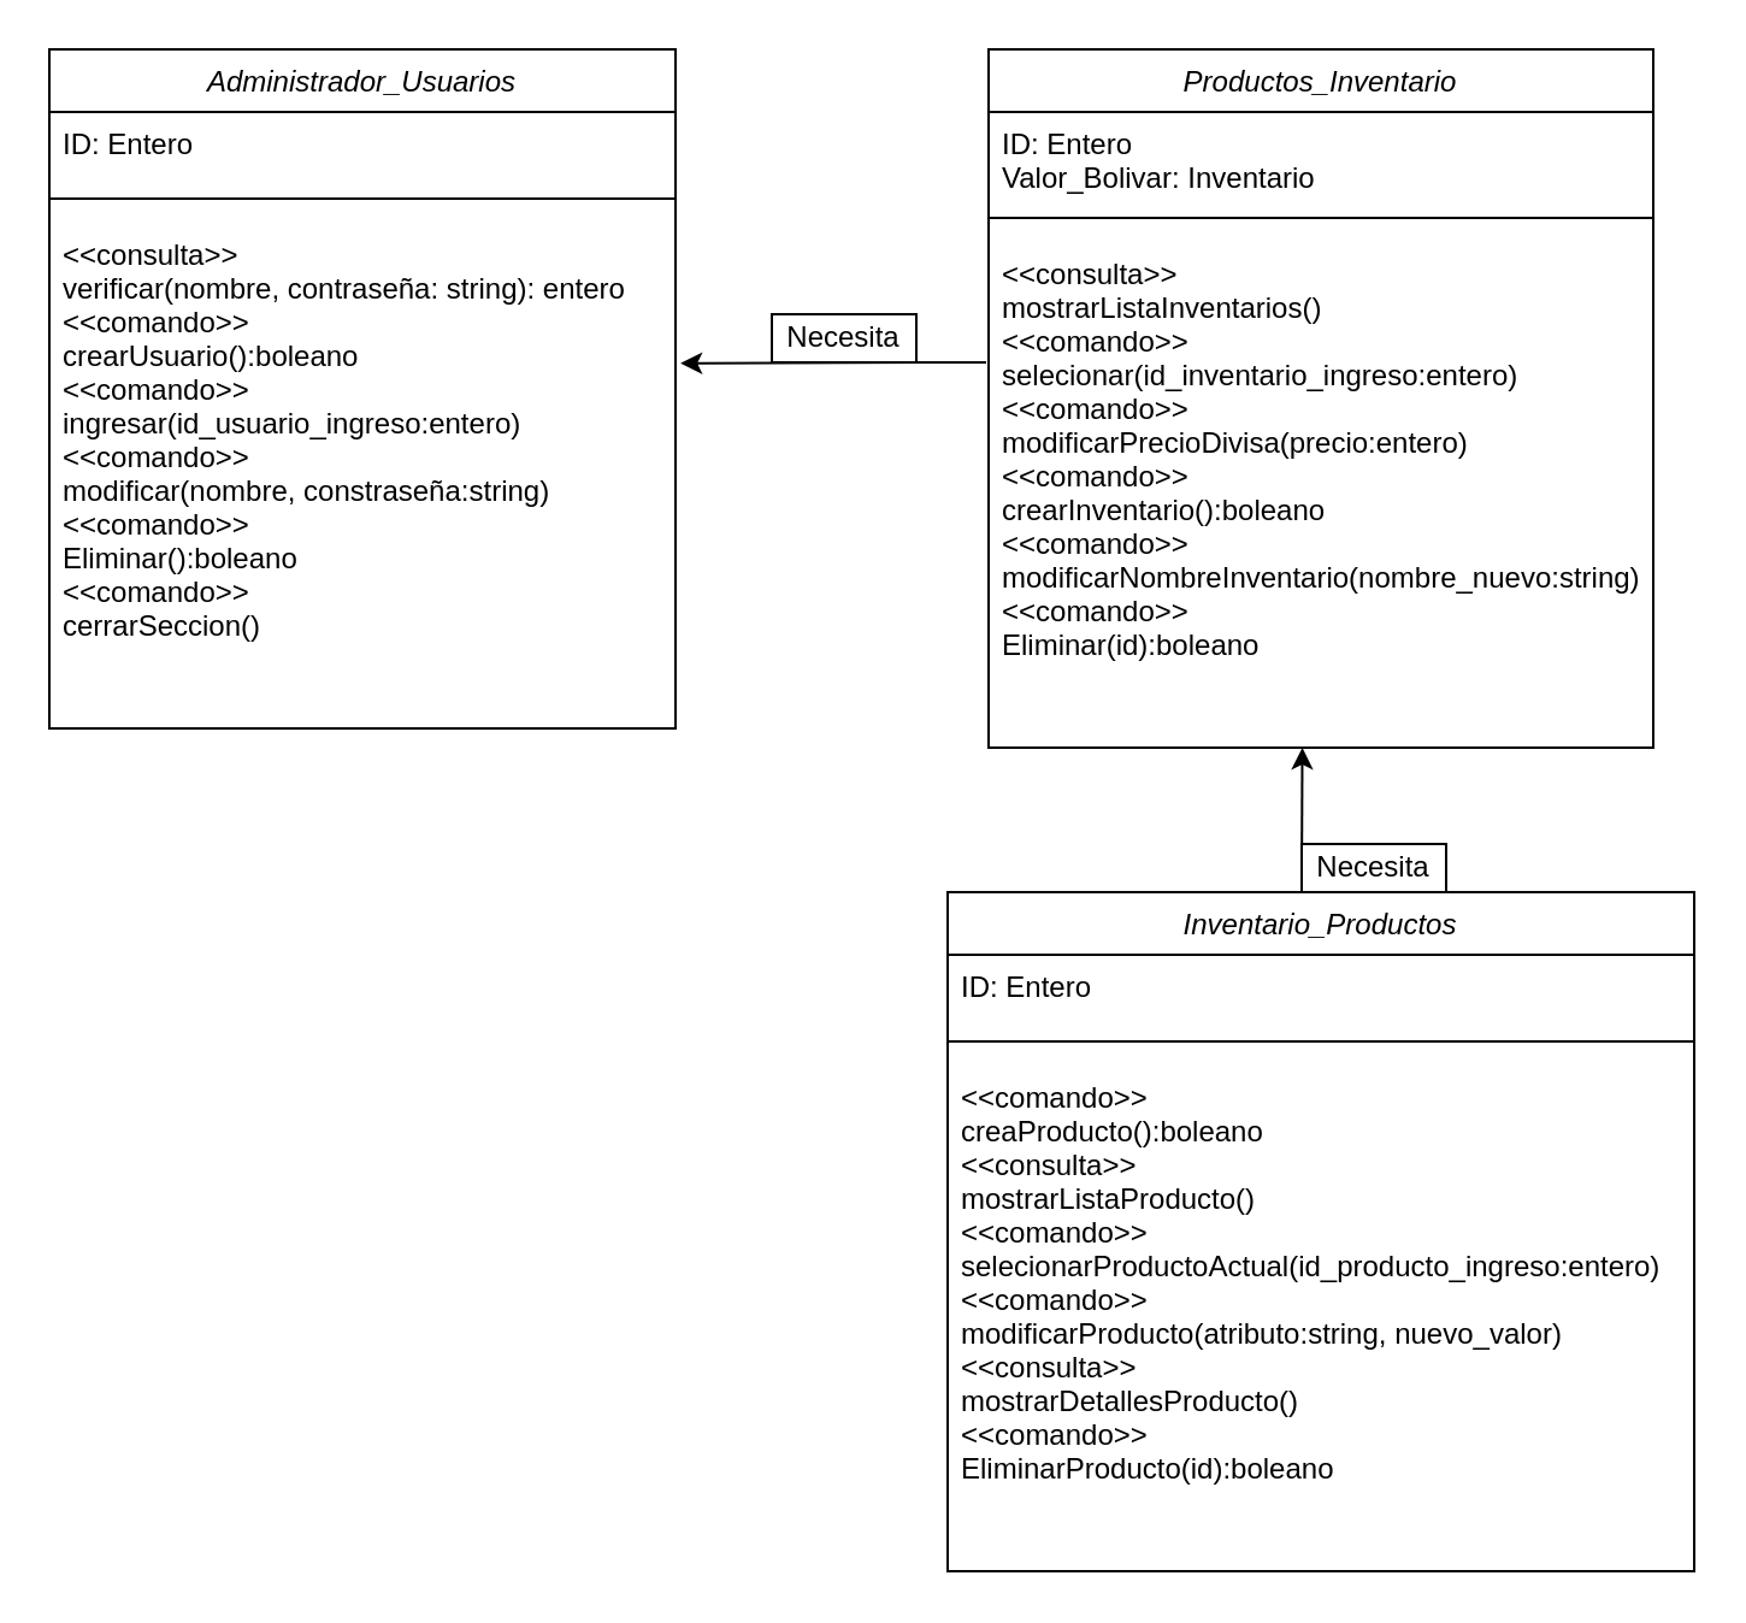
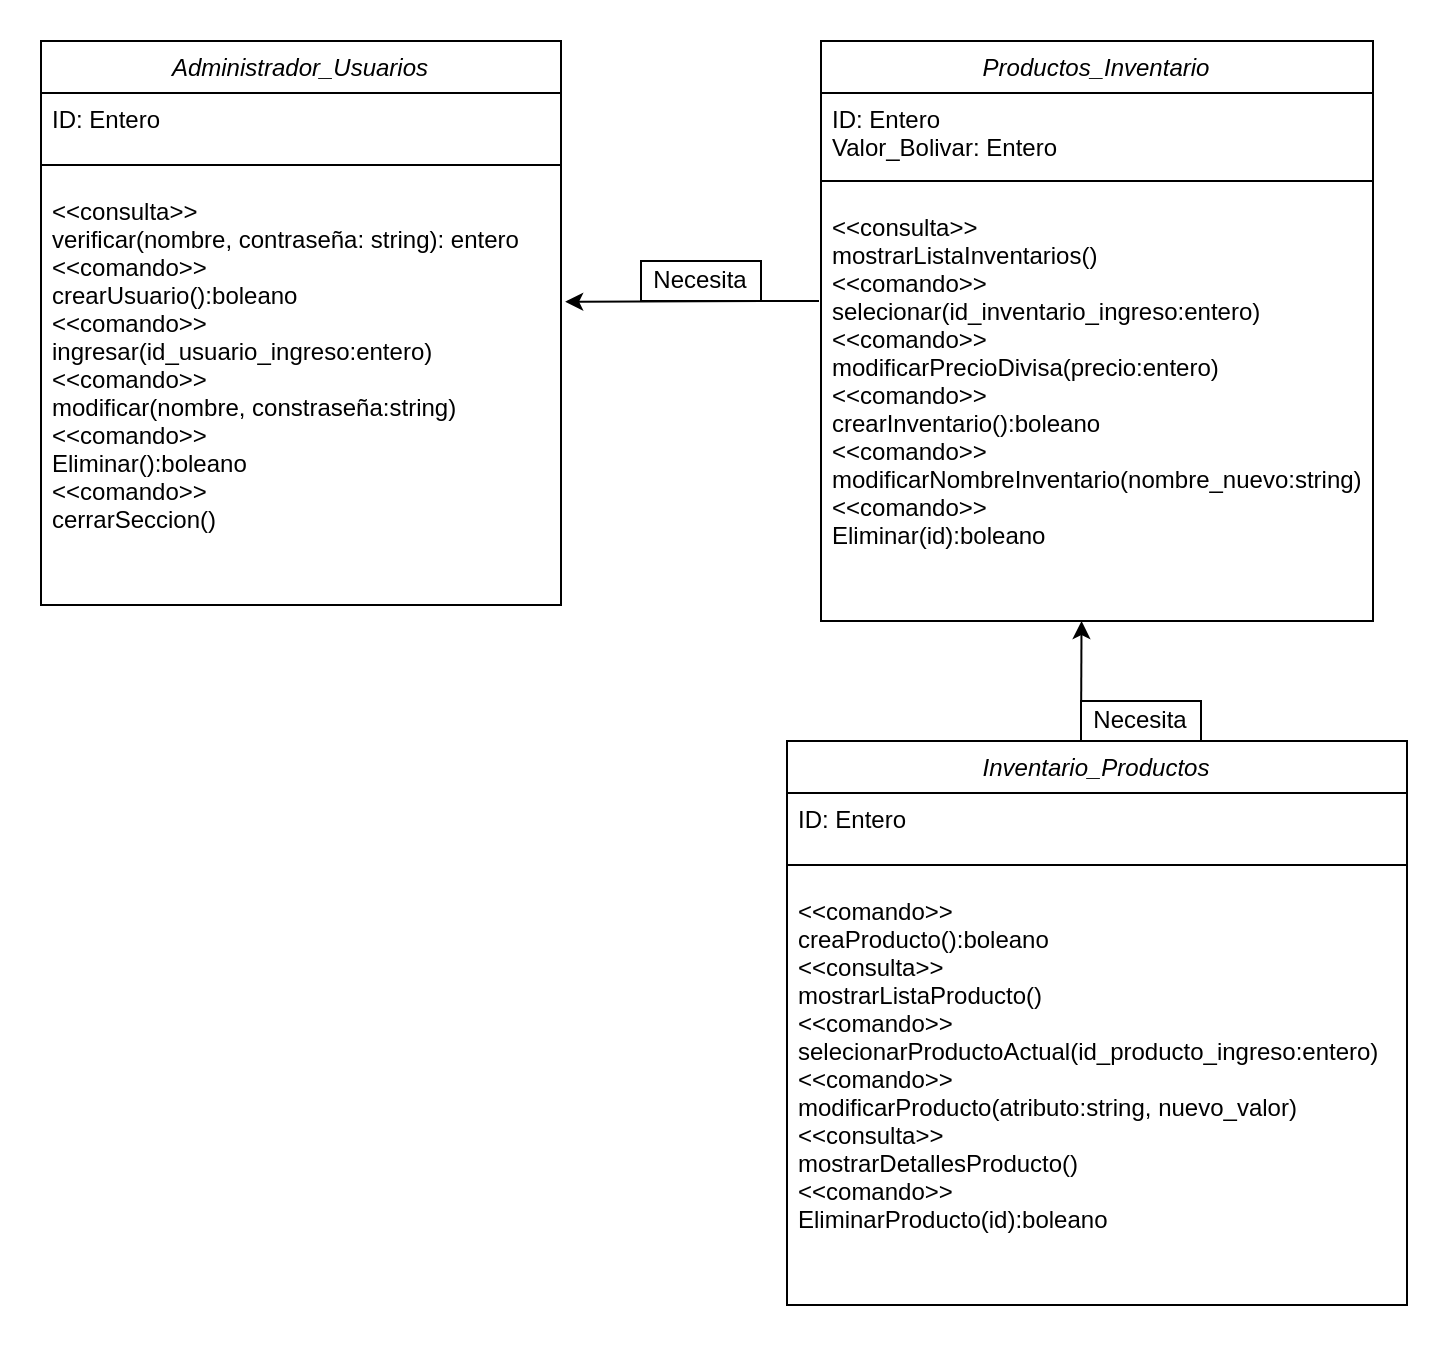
  <mxCell id="0" />
  <mxCell id="1" parent="0" />
  <mxCell id="2" value="Administrador_Usuarios" style="swimlane;fontStyle=2;align=center;verticalAlign=top;childLayout=stackLayout;horizontal=1;startSize=26;horizontalStack=0;resizeParent=1;resizeLast=0;collapsible=1;marginBottom=0;rounded=0;shadow=0;strokeWidth=1;" parent="1" vertex="1"><mxGeometry x="20" y="20" width="260" height="282" as="geometry"><mxRectangle x="230" y="140" width="160" height="26" as="alternateBounds" /></mxGeometry></mxCell>
  <mxCell id="3" value="ID: Entero" style="text;align=left;verticalAlign=top;spacingLeft=4;spacingRight=4;overflow=hidden;rotatable=0;points=[[0,0.5],[1,0.5]];portConstraint=eastwest;" parent="2" vertex="1"><mxGeometry y="26" width="260" height="26" as="geometry" /></mxCell>
  <mxCell id="4" value="" style="line;html=1;strokeWidth=1;align=left;verticalAlign=middle;spacingTop=-1;spacingLeft=3;spacingRight=3;rotatable=0;labelPosition=right;points=[];portConstraint=eastwest;" parent="2" vertex="1"><mxGeometry y="52" width="260" height="20" as="geometry" /></mxCell>
  <mxCell id="5" value="&lt;&lt;consulta&gt;&gt;&#10;verificar(nombre, contraseña: string): entero&#10;&lt;&lt;comando&gt;&gt;&#10;crearUsuario():boleano&#10;&lt;&lt;comando&gt;&gt;&#10;ingresar(id_usuario_ingreso:entero)&#10;&lt;&lt;comando&gt;&gt;&#10;modificar(nombre, constraseña:string)&#10;&lt;&lt;comando&gt;&gt;&#10;Eliminar():boleano&#10;&lt;&lt;comando&gt;&gt;&#10;cerrarSeccion()" style="text;align=left;verticalAlign=top;spacingLeft=4;spacingRight=4;overflow=hidden;rotatable=0;points=[[0,0.5],[1,0.5]];portConstraint=eastwest;" parent="2" vertex="1"><mxGeometry y="72" width="260" height="210" as="geometry" /></mxCell>
  <mxCell id="6" value="Productos_Inventario" style="swimlane;fontStyle=2;align=center;verticalAlign=top;childLayout=stackLayout;horizontal=1;startSize=26;horizontalStack=0;resizeParent=1;resizeLast=0;collapsible=1;marginBottom=0;rounded=0;shadow=0;strokeWidth=1;" vertex="1" parent="1"><mxGeometry x="410" y="20" width="276" height="290" as="geometry"><mxRectangle x="230" y="140" width="160" height="26" as="alternateBounds" /></mxGeometry></mxCell>
- <mxCell id="7" value="ID: Entero&#10;Valor_Bolivar: Inventario" style="text;align=left;verticalAlign=top;spacingLeft=4;spacingRight=4;overflow=hidden;rotatable=0;points=[[0,0.5],[1,0.5]];portConstraint=eastwest;" vertex="1" parent="6"><mxGeometry y="26" width="276" height="34" as="geometry" /></mxCell>
+ <mxCell id="7" value="ID: Entero&#10;Valor_Bolivar: Entero" style="text;align=left;verticalAlign=top;spacingLeft=4;spacingRight=4;overflow=hidden;rotatable=0;points=[[0,0.5],[1,0.5]];portConstraint=eastwest;" vertex="1" parent="6"><mxGeometry y="26" width="276" height="34" as="geometry" /></mxCell>
  <mxCell id="8" value="" style="line;html=1;strokeWidth=1;align=left;verticalAlign=middle;spacingTop=-1;spacingLeft=3;spacingRight=3;rotatable=0;labelPosition=right;points=[];portConstraint=eastwest;" vertex="1" parent="6"><mxGeometry y="60" width="276" height="20" as="geometry" /></mxCell>
  <mxCell id="9" value="&lt;&lt;consulta&gt;&gt;&#10;mostrarListaInventarios()&#10;&lt;&lt;comando&gt;&gt;&#10;selecionar(id_inventario_ingreso:entero)&#10;&lt;&lt;comando&gt;&gt;&#10;modificarPrecioDivisa(precio:entero)&#10;&lt;&lt;comando&gt;&gt;&#10;crearInventario():boleano&#10;&lt;&lt;comando&gt;&gt;&#10;modificarNombreInventario(nombre_nuevo:string)&#10;&lt;&lt;comando&gt;&gt;&#10;Eliminar(id):boleano" style="text;align=left;verticalAlign=top;spacingLeft=4;spacingRight=4;overflow=hidden;rotatable=0;points=[[0,0.5],[1,0.5]];portConstraint=eastwest;" vertex="1" parent="6"><mxGeometry y="80" width="276" height="210" as="geometry" /></mxCell>
  <mxCell id="10" value="" style="endArrow=classic;html=1;rounded=0;entryX=1.008;entryY=0.278;entryDx=0;entryDy=0;entryPerimeter=0;exitX=0;exitY=0.276;exitDx=0;exitDy=0;exitPerimeter=0;" edge="1" parent="1" target="5"><mxGeometry width="50" height="50" relative="1" as="geometry"><mxPoint x="409" y="149.96" as="sourcePoint" /><mxPoint x="283.42" y="151.64" as="targetPoint" /></mxGeometry></mxCell>
  <mxCell id="11" value="Inventario_Productos&#10;" style="swimlane;fontStyle=2;align=center;verticalAlign=top;childLayout=stackLayout;horizontal=1;startSize=26;horizontalStack=0;resizeParent=1;resizeLast=0;collapsible=1;marginBottom=0;rounded=0;shadow=0;strokeWidth=1;" vertex="1" parent="1"><mxGeometry x="393" y="370" width="310" height="282" as="geometry"><mxRectangle x="230" y="140" width="160" height="26" as="alternateBounds" /></mxGeometry></mxCell>
  <mxCell id="12" value="ID: Entero" style="text;align=left;verticalAlign=top;spacingLeft=4;spacingRight=4;overflow=hidden;rotatable=0;points=[[0,0.5],[1,0.5]];portConstraint=eastwest;" vertex="1" parent="11"><mxGeometry y="26" width="310" height="26" as="geometry" /></mxCell>
  <mxCell id="13" value="" style="line;html=1;strokeWidth=1;align=left;verticalAlign=middle;spacingTop=-1;spacingLeft=3;spacingRight=3;rotatable=0;labelPosition=right;points=[];portConstraint=eastwest;" vertex="1" parent="11"><mxGeometry y="52" width="310" height="20" as="geometry" /></mxCell>
  <mxCell id="14" value="&lt;&lt;comando&gt;&gt;&#10;creaProducto():boleano&#10;&lt;&lt;consulta&gt;&gt;&#10;mostrarListaProducto()&#10;&lt;&lt;comando&gt;&gt;&#10;selecionarProductoActual(id_producto_ingreso:entero)&#10;&lt;&lt;comando&gt;&gt;&#10;modificarProducto(atributo:string, nuevo_valor)&#10;&lt;&lt;consulta&gt;&gt;&#10;mostrarDetallesProducto()&#10;&lt;&lt;comando&gt;&gt;&#10;EliminarProducto(id):boleano" style="text;align=left;verticalAlign=top;spacingLeft=4;spacingRight=4;overflow=hidden;rotatable=0;points=[[0,0.5],[1,0.5]];portConstraint=eastwest;" vertex="1" parent="11"><mxGeometry y="72" width="310" height="210" as="geometry" /></mxCell>
  <mxCell id="15" value="" style="endArrow=classic;html=1;rounded=0;entryX=0.472;entryY=1;entryDx=0;entryDy=0;entryPerimeter=0;" edge="1" parent="1" target="9"><mxGeometry width="50" height="50" relative="1" as="geometry"><mxPoint x="540" y="370" as="sourcePoint" /><mxPoint x="540" y="310" as="targetPoint" /></mxGeometry></mxCell>
  <mxCell id="16" value="Necesita" style="rounded=0;whiteSpace=wrap;html=1;" vertex="1" parent="1"><mxGeometry x="320" y="130" width="60" height="20" as="geometry" /></mxCell>
  <mxCell id="17" value="Necesita" style="rounded=0;whiteSpace=wrap;html=1;" vertex="1" parent="1"><mxGeometry x="540" y="350" width="60" height="20" as="geometry" /></mxCell>
